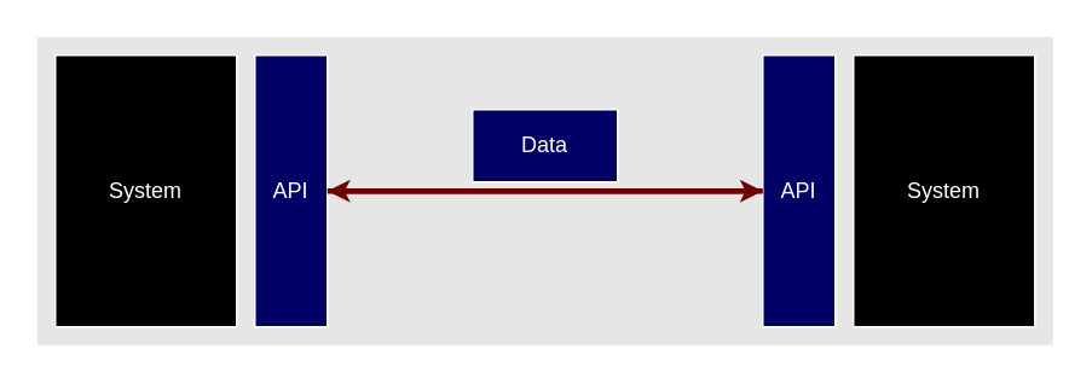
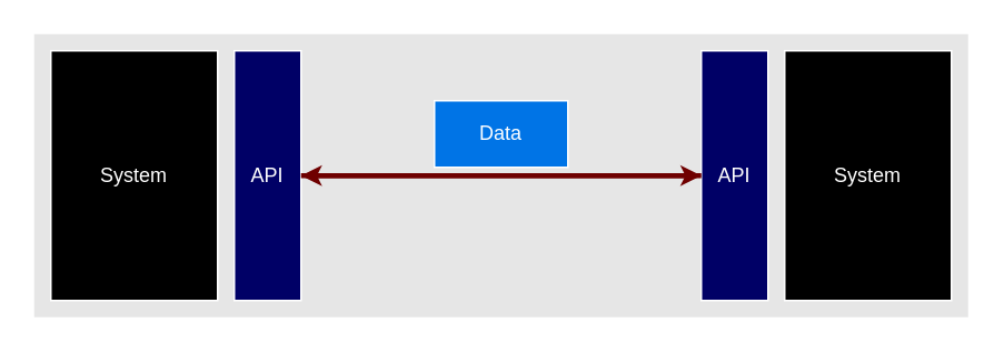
  <mxCell id="0" />
  <mxCell id="1" parent="0" />
  <mxCell id="2" value="" style="whiteSpace=wrap;html=1;fillColor=#E6E6E6;strokeColor=none;" vertex="1" parent="1"><mxGeometry x="20" y="20" width="560" height="170" as="geometry" /></mxCell>
  <mxCell id="3" value="&lt;font color=&quot;#ffffff&quot;&gt;API&lt;/font&gt;" style="whiteSpace=wrap;html=1;strokeColor=#FFFFFF;fillColor=#000066;" parent="1" vertex="1"><mxGeometry x="140" y="30" width="40" height="150" as="geometry" /></mxCell>
- <mxCell id="4" value="&lt;font color=&quot;#ffffff&quot;&gt;Data&lt;/font&gt;" style="whiteSpace=wrap;html=1;strokeColor=#FFFFFF;fillColor=#000066;" parent="1" vertex="1"><mxGeometry x="260" y="60" width="80" height="40" as="geometry" /></mxCell>
+ <mxCell id="4" value="&lt;font color=&quot;#ffffff&quot;&gt;Data&lt;/font&gt;" style="whiteSpace=wrap;html=1;strokeColor=#FFFFFF;fillColor=#0074E6;" parent="1" vertex="1"><mxGeometry x="260" y="60" width="80" height="40" as="geometry" /></mxCell>
  <mxCell id="5" value="&lt;font color=&quot;#ffffff&quot;&gt;System&lt;/font&gt;" style="whiteSpace=wrap;html=1;strokeColor=#FFFFFF;fillColor=#000000;" parent="1" vertex="1"><mxGeometry x="30" y="30" width="100" height="150" as="geometry" /></mxCell>
  <mxCell id="6" value="&lt;font color=&quot;#ffffff&quot;&gt;API&lt;/font&gt;" style="whiteSpace=wrap;html=1;strokeColor=#FFFFFF;fillColor=#000066;" parent="1" vertex="1"><mxGeometry x="420" y="30" width="40" height="150" as="geometry" /></mxCell>
  <mxCell id="7" value="&lt;font color=&quot;#ffffff&quot;&gt;System&lt;/font&gt;" style="whiteSpace=wrap;html=1;strokeColor=#FFFFFF;fillColor=#000000;" parent="1" vertex="1"><mxGeometry x="470" y="30" width="100" height="150" as="geometry" /></mxCell>
  <mxCell id="8" value="" style="endArrow=classic;startArrow=none;html=1;fillColor=#a20025;strokeColor=#6F0000;strokeWidth=3;endSize=3;startSize=3;startFill=0;exitX=1;exitY=0.5;exitDx=0;exitDy=0;entryX=0;entryY=0.5;entryDx=0;entryDy=0;" parent="1" source="3" target="6" edge="1"><mxGeometry width="50" height="50" relative="1" as="geometry"><mxPoint x="180" y="69.5" as="sourcePoint" /><mxPoint x="309" y="69.5" as="targetPoint" /></mxGeometry></mxCell>
  <mxCell id="9" value="" style="endArrow=classic;startArrow=none;html=1;fillColor=#a20025;strokeColor=#6F0000;strokeWidth=3;endSize=3;startSize=3;startFill=0;entryX=1;entryY=0.5;entryDx=0;entryDy=0;exitX=0;exitY=0.5;exitDx=0;exitDy=0;" parent="1" source="6" target="3" edge="1"><mxGeometry width="50" height="50" relative="1" as="geometry"><mxPoint x="340" y="-60" as="sourcePoint" /><mxPoint x="430" y="80" as="targetPoint" /></mxGeometry></mxCell>
